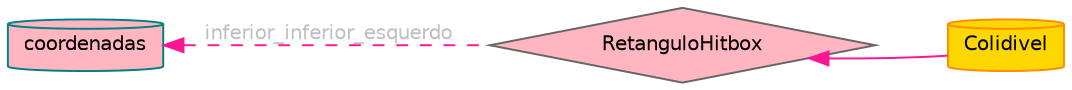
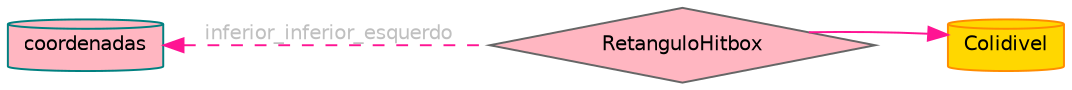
  digraph {
    rankdir=LR
    node [fillcolor=lightpink fontname=Helvetica fontsize=10 shape=cylinder style=filled]
    edge [color=deeppink dir=back fontname=Helvetica fontsize=10 labelfontname=Helvetica labelfontsize=10]
    n1 [color=gray40 fontcolor=black height=0.2 label=RetanguloHitbox shape=diamond width=0.4]
    n2 [color=darkorange fillcolor=gold height=0.2 label=Colidivel width=0.4]
    n3 [color=teal height=0.2 label=coordenadas width=0.4]
-   n1 -> n2 [style=solid]
+   n2 -> n1 [style=solid]
    n3 -> n1 [fontcolor=grey label=" inferior_inferior_esquerdo" style=dashed]
  }
